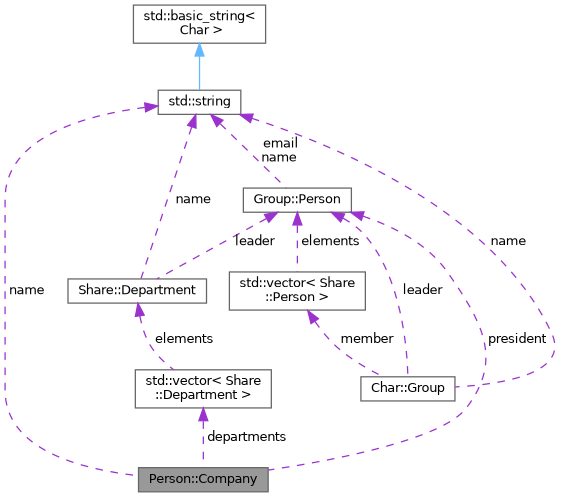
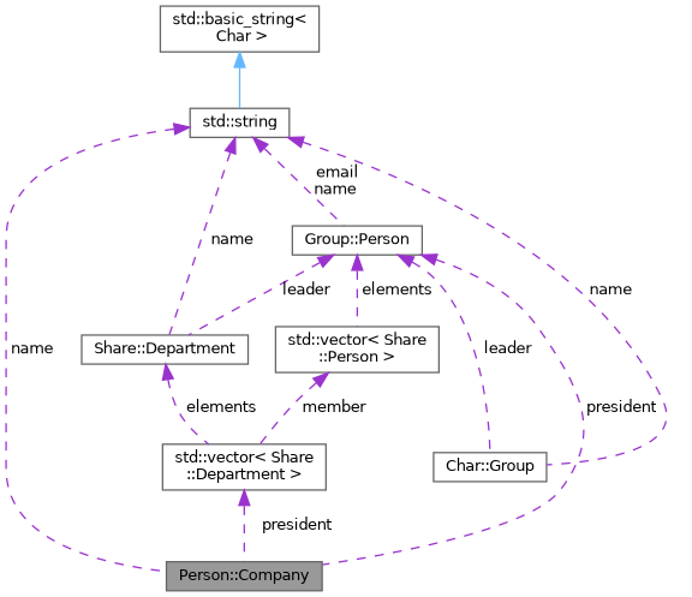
  digraph {
    node [color=gray40 fillcolor=white fontname=Helvetica fontsize=10 shape=box style=filled]
    edge [color=darkorchid3 dir=back fontname=Helvetica fontsize=10 labelfontname=Helvetica labelfontsize=10 style=dashed]
    n1 [fillcolor=grey60 fontcolor=black height=0.2 label="Person::Company" width=0.4]
    n2 [height=0.2 label="std::string" width=0.4]
    n3 [height=0.2 label="Group::Person" width=0.4]
    n4 [height=0.2 label="Share::Department" width=0.4]
    n5 [height=0.2 label="Char::Group" width=0.4]
    n6 [height=0.2 label="std::vector\< Share\l::Person \>" width=0.4]
    n7 [height=0.2 label="std::vector\< Share\l::Department \>" width=0.4]
    n8 [height=0.2 label="std::basic_string\<\l Char \>" width=0.4]
    n2 -> n1 [label=" name"]
    n2 -> n3 [label=" email\nname"]
    n2 -> n4 [label=" name"]
    n2 -> n5 [label=" name"]
    n3 -> n1 [label=" president"]
    n3 -> n4 [label=" leader"]
    n3 -> n5 [label=" leader"]
    n3 -> n6 [label=" elements"]
    n4 -> n7 [label=" elements"]
-   n6 -> n5 [label=" member"]
-   n7 -> n1 [label=" departments"]
+   n6 -> n7 [label=" member"]
+   n7 -> n1 [label=" president"]
    n8 -> n2 [color=steelblue1 style=solid]
  }
